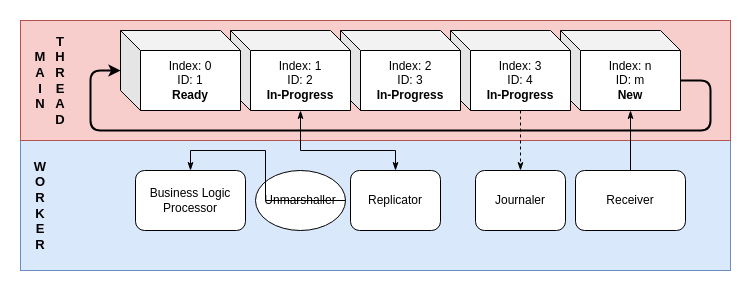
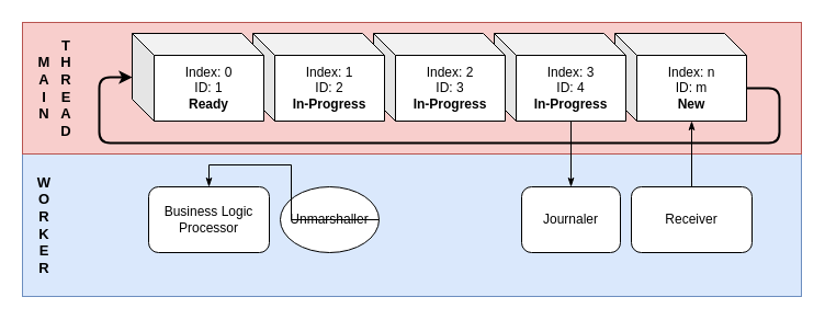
  <mxCell id="0" />
  <mxCell id="1" parent="0" />
  <mxCell id="2" value="" style="rounded=0;whiteSpace=wrap;html=1;fillColor=#dae8fc;strokeColor=#6c8ebf;" vertex="1" parent="1"><mxGeometry x="20" y="140" width="710" height="130" as="geometry" /></mxCell>
  <mxCell id="3" value="" style="rounded=0;whiteSpace=wrap;html=1;fillColor=#f8cecc;strokeColor=#b85450;" vertex="1" parent="1"><mxGeometry x="20" y="20" width="710" height="120" as="geometry" /></mxCell>
  <mxCell id="4" value="Journaler" style="rounded=1;whiteSpace=wrap;html=1;" vertex="1" parent="1"><mxGeometry x="475" y="170" width="90" height="60" as="geometry" /></mxCell>
- <mxCell id="5" style="edgeStyle=orthogonalEdgeStyle;rounded=0;orthogonalLoop=1;jettySize=auto;html=1;exitX=0.5;exitY=0;exitDx=0;exitDy=0;entryX=0;entryY=0;entryDx=70;entryDy=80;entryPerimeter=0;startArrow=classicThin;startFill=1;endArrow=classicThin;endFill=1;strokeWidth=1;fontSize=13;" edge="1" parent="1" source="6" target="12"><mxGeometry relative="1" as="geometry"><Array as="points"><mxPoint x="395" y="150" /><mxPoint x="300" y="150" /></Array></mxGeometry></mxCell>
- <mxCell id="6" value="Replicator" style="rounded=1;whiteSpace=wrap;html=1;" vertex="1" parent="1"><mxGeometry x="350" y="170" width="90" height="60" as="geometry" /></mxCell>
  <mxCell id="7" value="Unmarshaller" style="ellipse;whiteSpace=wrap;html=1;" vertex="1" parent="1"><mxGeometry x="255" y="170" width="90" height="60" as="geometry" /></mxCell>
  <mxCell id="8" value="&lt;span&gt;Index: n&lt;br&gt;ID: m&lt;br&gt;&lt;b&gt;New&lt;/b&gt;&lt;br&gt;&lt;/span&gt;" style="shape=cube;whiteSpace=wrap;html=1;boundedLbl=1;backgroundOutline=1;darkOpacity=0.05;darkOpacity2=0.1;" vertex="1" parent="1"><mxGeometry x="560" y="30" width="120" height="80" as="geometry" /></mxCell>
- <mxCell id="9" style="edgeStyle=orthogonalEdgeStyle;rounded=0;orthogonalLoop=1;jettySize=auto;html=1;exitX=0;exitY=0;exitDx=70;exitDy=80;exitPerimeter=0;entryX=0.5;entryY=0;entryDx=0;entryDy=0;startArrow=none;startFill=0;endArrow=classicThin;endFill=1;strokeWidth=1;fontSize=13;dashed=1;" edge="1" parent="1" source="10" target="4"><mxGeometry relative="1" as="geometry" /></mxCell>
+ <mxCell id="9" style="edgeStyle=orthogonalEdgeStyle;rounded=0;orthogonalLoop=1;jettySize=auto;html=1;exitX=0;exitY=0;exitDx=70;exitDy=80;exitPerimeter=0;entryX=0.5;entryY=0;entryDx=0;entryDy=0;startArrow=none;startFill=0;endArrow=classicThin;endFill=1;strokeWidth=1;fontSize=13;" edge="1" parent="1" source="10" target="4"><mxGeometry relative="1" as="geometry" /></mxCell>
  <mxCell id="10" value="&lt;span&gt;Index: 3&lt;br&gt;ID: 4&lt;br&gt;&lt;b&gt;In-Progress&lt;/b&gt;&lt;br&gt;&lt;/span&gt;" style="shape=cube;whiteSpace=wrap;html=1;boundedLbl=1;backgroundOutline=1;darkOpacity=0.05;darkOpacity2=0.1;" vertex="1" parent="1"><mxGeometry x="450" y="30" width="120" height="80" as="geometry" /></mxCell>
  <mxCell id="11" value="&lt;span&gt;Index: 2&lt;br&gt;ID: 3&lt;br&gt;&lt;b&gt;In-Progress&lt;/b&gt;&lt;br&gt;&lt;/span&gt;" style="shape=cube;whiteSpace=wrap;html=1;boundedLbl=1;backgroundOutline=1;darkOpacity=0.05;darkOpacity2=0.1;" vertex="1" parent="1"><mxGeometry x="340" y="30" width="120" height="80" as="geometry" /></mxCell>
  <mxCell id="12" value="&lt;span&gt;Index: 1&lt;br&gt;ID: 2&lt;br&gt;&lt;b&gt;In-Progress&lt;/b&gt;&lt;br&gt;&lt;/span&gt;" style="shape=cube;whiteSpace=wrap;html=1;boundedLbl=1;backgroundOutline=1;darkOpacity=0.05;darkOpacity2=0.1;" vertex="1" parent="1"><mxGeometry x="230" y="30" width="120" height="80" as="geometry" /></mxCell>
  <mxCell id="13" value="Index: 0&lt;br&gt;ID: 1&lt;br&gt;&lt;b&gt;Ready&lt;/b&gt;" style="shape=cube;whiteSpace=wrap;html=1;boundedLbl=1;backgroundOutline=1;darkOpacity=0.05;darkOpacity2=0.1;" vertex="1" parent="1"><mxGeometry x="120" y="30" width="120" height="80" as="geometry" /></mxCell>
  <mxCell id="14" value="" style="endArrow=classic;html=1;exitX=0;exitY=0;exitDx=120;exitDy=50;exitPerimeter=0;strokeWidth=2;" edge="1" parent="1" source="8"><mxGeometry width="50" height="50" relative="1" as="geometry"><mxPoint x="350" y="240" as="sourcePoint" /><mxPoint x="120" y="70" as="targetPoint" /><Array as="points"><mxPoint x="710" y="80" /><mxPoint x="710" y="130" /><mxPoint x="90" y="130" /><mxPoint x="90" y="70" /></Array></mxGeometry></mxCell>
  <mxCell id="15" style="edgeStyle=orthogonalEdgeStyle;rounded=0;orthogonalLoop=1;jettySize=auto;html=1;exitX=0.5;exitY=0;exitDx=0;exitDy=0;endArrow=none;endFill=0;strokeWidth=1;fontSize=13;startArrow=classicThin;startFill=1;" edge="1" parent="1" source="16" target="7"><mxGeometry relative="1" as="geometry" /></mxCell>
  <mxCell id="16" value="Business Logic Processor" style="rounded=1;whiteSpace=wrap;html=1;" vertex="1" parent="1"><mxGeometry x="135" y="170" width="110" height="60" as="geometry" /></mxCell>
  <mxCell id="17" value="" style="group" vertex="1" connectable="0" parent="1"><mxGeometry x="30" y="140" width="40" height="130" as="geometry" /></mxCell>
  <mxCell id="18" value="W&lt;br&gt;O&lt;br&gt;R&lt;br&gt;K&lt;br&gt;E&lt;br&gt;R&lt;br style=&quot;font-size: 13px&quot;&gt;" style="text;html=1;strokeColor=none;fillColor=none;align=center;verticalAlign=middle;whiteSpace=wrap;rounded=0;fontStyle=1;fontSize=13;" vertex="1" parent="17"><mxGeometry width="20" height="130" as="geometry" /></mxCell>
  <mxCell id="19" value="" style="group" vertex="1" connectable="0" parent="1"><mxGeometry x="30" y="20" width="40" height="120" as="geometry" /></mxCell>
  <mxCell id="20" value="M&lt;br&gt;A&lt;br&gt;I&lt;br&gt;N" style="text;html=1;strokeColor=none;fillColor=none;align=center;verticalAlign=middle;whiteSpace=wrap;rounded=0;fontStyle=1;fontSize=13;" vertex="1" parent="19"><mxGeometry width="20" height="120" as="geometry" /></mxCell>
  <mxCell id="21" value="T&lt;br&gt;H&lt;br&gt;R&lt;br&gt;E&lt;br&gt;A&lt;br&gt;D" style="text;html=1;strokeColor=none;fillColor=none;align=center;verticalAlign=middle;whiteSpace=wrap;rounded=0;fontStyle=1;fontSize=13;" vertex="1" parent="19"><mxGeometry x="20" width="20" height="120" as="geometry" /></mxCell>
  <mxCell id="22" style="edgeStyle=orthogonalEdgeStyle;rounded=0;orthogonalLoop=1;jettySize=auto;html=1;exitX=0.5;exitY=0;exitDx=0;exitDy=0;entryX=0;entryY=0;entryDx=70;entryDy=80;entryPerimeter=0;strokeWidth=1;fontSize=13;endArrow=classicThin;endFill=1;" edge="1" parent="1" source="23" target="8"><mxGeometry relative="1" as="geometry" /></mxCell>
  <mxCell id="23" value="Receiver" style="rounded=1;whiteSpace=wrap;html=1;" vertex="1" parent="1"><mxGeometry x="575" y="170" width="110" height="60" as="geometry" /></mxCell>
